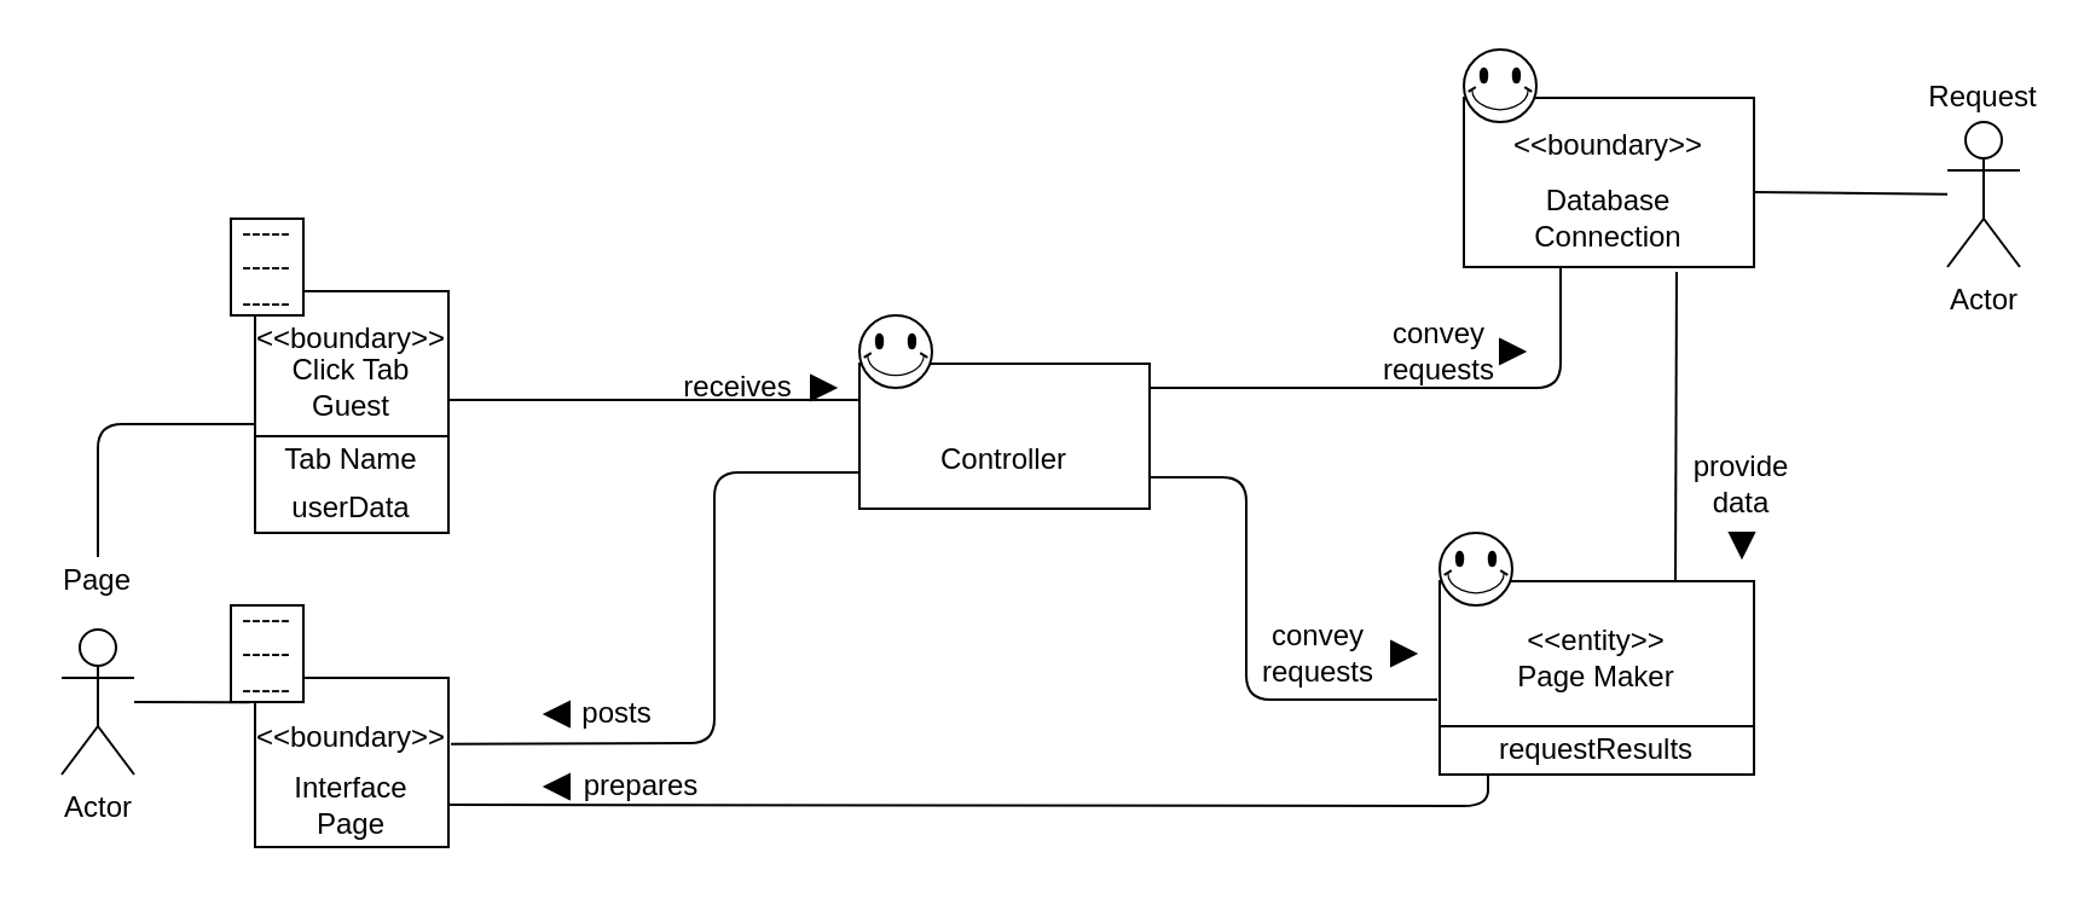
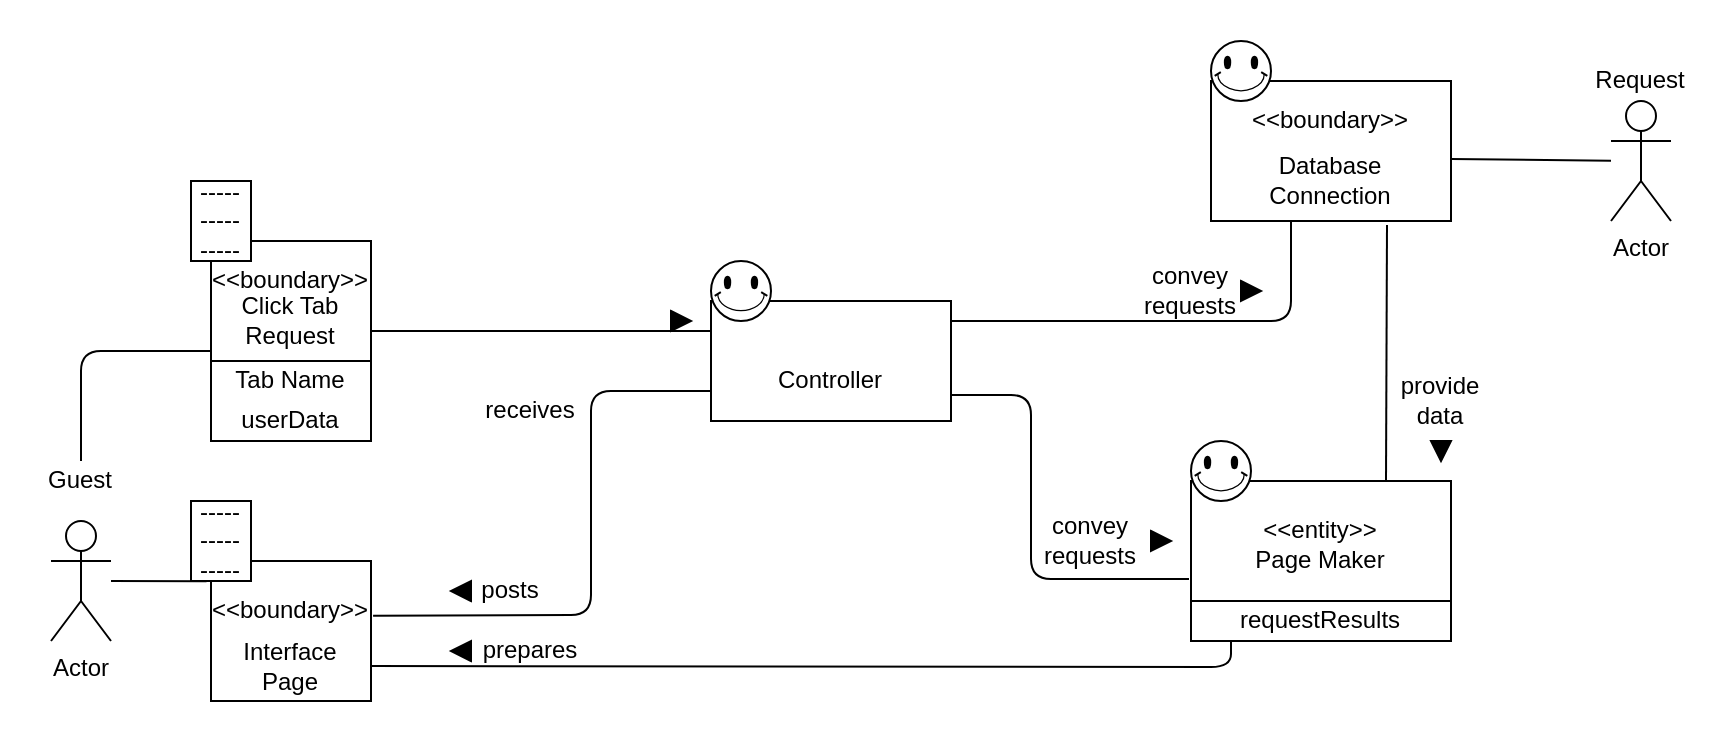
  <mxCell id="0" />
  <mxCell id="1" parent="0" />
  <mxCell id="2" value="" style="shape=internalStorage;whiteSpace=wrap;html=1;backgroundOutline=1;dx=130;dy=60;" parent="1" vertex="1"><mxGeometry x="595" y="240" width="130" height="80" as="geometry" /></mxCell>
  <mxCell id="3" value="" style="verticalLabelPosition=bottom;verticalAlign=top;html=1;shape=mxgraph.basic.smiley" parent="1" vertex="1"><mxGeometry x="595" y="220" width="30" height="30" as="geometry" /></mxCell>
  <mxCell id="4" value="" style="shape=internalStorage;whiteSpace=wrap;html=1;backgroundOutline=1;dx=120;dy=80;" parent="1" vertex="1"><mxGeometry x="605" y="40" width="120" height="70" as="geometry" /></mxCell>
  <mxCell id="5" value="" style="verticalLabelPosition=bottom;verticalAlign=top;html=1;shape=mxgraph.basic.smiley" parent="1" vertex="1"><mxGeometry x="605" y="20" width="30" height="30" as="geometry" /></mxCell>
  <mxCell id="6" value="" style="shape=internalStorage;whiteSpace=wrap;html=1;backgroundOutline=1;dx=120;dy=80;" parent="1" vertex="1"><mxGeometry x="355" y="150" width="120" height="60" as="geometry" /></mxCell>
  <mxCell id="7" value="" style="shape=internalStorage;whiteSpace=wrap;html=1;backgroundOutline=1;dx=80;dy=110;" parent="1" vertex="1"><mxGeometry x="105" y="280" width="80" height="70" as="geometry" /></mxCell>
  <mxCell id="8" value="" style="shape=internalStorage;whiteSpace=wrap;html=1;backgroundOutline=1;dx=80;dy=60;" parent="1" vertex="1"><mxGeometry x="105" y="120" width="80" height="100" as="geometry" /></mxCell>
  <mxCell id="9" value="Actor" style="shape=umlActor;verticalLabelPosition=bottom;verticalAlign=top;html=1;outlineConnect=0;" parent="1" vertex="1"><mxGeometry x="25" y="260" width="30" height="60" as="geometry" /></mxCell>
- <mxCell id="10" value="Page" style="text;html=1;strokeColor=none;fillColor=none;align=center;verticalAlign=middle;whiteSpace=wrap;rounded=0;" parent="1" vertex="1"><mxGeometry x="20" y="230" width="40" height="20" as="geometry" /></mxCell>
+ <mxCell id="10" value="Guest" style="text;html=1;strokeColor=none;fillColor=none;align=center;verticalAlign=middle;whiteSpace=wrap;rounded=0;" parent="1" vertex="1"><mxGeometry x="20" y="230" width="40" height="20" as="geometry" /></mxCell>
  <mxCell id="11" value="Interface Page" style="text;html=1;strokeColor=none;fillColor=none;align=center;verticalAlign=middle;whiteSpace=wrap;rounded=0;" parent="1" vertex="1"><mxGeometry x="125" y="320" width="40" height="25" as="geometry" /></mxCell>
  <mxCell id="12" value="Controller" style="text;html=1;strokeColor=none;fillColor=none;align=center;verticalAlign=middle;whiteSpace=wrap;rounded=0;" parent="1" vertex="1"><mxGeometry x="395" y="180" width="40" height="20" as="geometry" /></mxCell>
  <mxCell id="13" value="Page Maker" style="text;html=1;strokeColor=none;fillColor=none;align=center;verticalAlign=middle;whiteSpace=wrap;rounded=0;" parent="1" vertex="1"><mxGeometry x="620" y="270" width="80" height="20" as="geometry" /></mxCell>
  <mxCell id="14" value="Database Connection" style="text;html=1;strokeColor=none;fillColor=none;align=center;verticalAlign=middle;whiteSpace=wrap;rounded=0;" parent="1" vertex="1"><mxGeometry x="645" y="80" width="40" height="20" as="geometry" /></mxCell>
- <mxCell id="15" value="receives" style="text;html=1;strokeColor=none;fillColor=none;align=center;verticalAlign=middle;whiteSpace=wrap;rounded=0;" parent="1" vertex="1"><mxGeometry x="285" y="150" width="40" height="20" as="geometry" /></mxCell>
+ <mxCell id="15" value="receives" style="text;html=1;strokeColor=none;fillColor=none;align=center;verticalAlign=middle;whiteSpace=wrap;rounded=0;" parent="1" vertex="1"><mxGeometry x="245" y="195" width="40" height="20" as="geometry" /></mxCell>
  <mxCell id="16" value="posts" style="text;html=1;strokeColor=none;fillColor=none;align=center;verticalAlign=middle;whiteSpace=wrap;rounded=0;" parent="1" vertex="1"><mxGeometry x="235" y="285" width="40" height="20" as="geometry" /></mxCell>
  <mxCell id="17" value="prepares" style="text;html=1;strokeColor=none;fillColor=none;align=center;verticalAlign=middle;whiteSpace=wrap;rounded=0;" parent="1" vertex="1"><mxGeometry x="245" y="315" width="40" height="20" as="geometry" /></mxCell>
  <mxCell id="18" value="convey requests" style="text;html=1;strokeColor=none;fillColor=none;align=center;verticalAlign=middle;whiteSpace=wrap;rounded=0;" parent="1" vertex="1"><mxGeometry x="525" y="260" width="40" height="20" as="geometry" /></mxCell>
  <mxCell id="19" value="convey requests" style="text;html=1;strokeColor=none;fillColor=none;align=center;verticalAlign=middle;whiteSpace=wrap;rounded=0;" parent="1" vertex="1"><mxGeometry x="575" y="135" width="40" height="20" as="geometry" /></mxCell>
  <mxCell id="20" value="provide data" style="text;html=1;strokeColor=none;fillColor=none;align=center;verticalAlign=middle;whiteSpace=wrap;rounded=0;" parent="1" vertex="1"><mxGeometry x="700" y="190" width="40" height="20" as="geometry" /></mxCell>
  <mxCell id="21" value="" style="endArrow=none;html=1;exitX=0.5;exitY=0;exitDx=0;exitDy=0;entryX=0;entryY=0.5;entryDx=0;entryDy=0;" parent="1" source="10" edge="1"><mxGeometry width="50" height="50" relative="1" as="geometry"><mxPoint x="315" y="200" as="sourcePoint" /><mxPoint x="105" y="175" as="targetPoint" /><Array as="points"><mxPoint x="40" y="175" /></Array></mxGeometry></mxCell>
  <mxCell id="22" value="" style="endArrow=none;html=1;entryX=-0.028;entryY=0.168;entryDx=0;entryDy=0;entryPerimeter=0;" parent="1" source="9" edge="1"><mxGeometry width="50" height="50" relative="1" as="geometry"><mxPoint x="315" y="200" as="sourcePoint" /><mxPoint x="102.76" y="290.16" as="targetPoint" /></mxGeometry></mxCell>
  <mxCell id="23" value="" style="verticalLabelPosition=bottom;verticalAlign=top;html=1;shape=mxgraph.basic.smiley" parent="1" vertex="1"><mxGeometry x="355" y="130" width="30" height="30" as="geometry" /></mxCell>
  <mxCell id="24" value="&amp;lt;&amp;lt;boundary&amp;gt;&amp;gt;" style="text;html=1;strokeColor=none;fillColor=none;align=center;verticalAlign=middle;whiteSpace=wrap;rounded=0;" parent="1" vertex="1"><mxGeometry x="125" y="130" width="40" height="20" as="geometry" /></mxCell>
  <mxCell id="25" value="&amp;lt;&amp;lt;boundary&amp;gt;&amp;gt;" style="text;html=1;strokeColor=none;fillColor=none;align=center;verticalAlign=middle;whiteSpace=wrap;rounded=0;" parent="1" vertex="1"><mxGeometry x="125" y="295" width="40" height="20" as="geometry" /></mxCell>
  <mxCell id="26" value="Tab Name" style="text;html=1;strokeColor=none;fillColor=none;align=center;verticalAlign=middle;whiteSpace=wrap;rounded=0;" parent="1" vertex="1"><mxGeometry x="105" y="180" width="80" height="20" as="geometry" /></mxCell>
- <mxCell id="27" value="Click Tab Guest" style="text;html=1;strokeColor=none;fillColor=none;align=center;verticalAlign=middle;whiteSpace=wrap;rounded=0;" parent="1" vertex="1"><mxGeometry x="105" y="150" width="80" height="20" as="geometry" /></mxCell>
+ <mxCell id="27" value="Click Tab Request" style="text;html=1;strokeColor=none;fillColor=none;align=center;verticalAlign=middle;whiteSpace=wrap;rounded=0;" parent="1" vertex="1"><mxGeometry x="105" y="150" width="80" height="20" as="geometry" /></mxCell>
  <mxCell id="28" value="&amp;lt;&amp;lt;boundary&amp;gt;&amp;gt;" style="text;html=1;strokeColor=none;fillColor=none;align=center;verticalAlign=middle;whiteSpace=wrap;rounded=0;" parent="1" vertex="1"><mxGeometry x="645" y="50" width="40" height="20" as="geometry" /></mxCell>
  <mxCell id="29" value="&amp;lt;&amp;lt;entity&amp;gt;&amp;gt;" style="text;html=1;strokeColor=none;fillColor=none;align=center;verticalAlign=middle;whiteSpace=wrap;rounded=0;" parent="1" vertex="1"><mxGeometry x="640" y="255" width="40" height="20" as="geometry" /></mxCell>
  <mxCell id="30" value="Actor" style="shape=umlActor;verticalLabelPosition=bottom;verticalAlign=top;html=1;outlineConnect=0;" parent="1" vertex="1"><mxGeometry x="805" y="50" width="30" height="60" as="geometry" /></mxCell>
  <mxCell id="31" value="Request" style="text;html=1;strokeColor=none;fillColor=none;align=center;verticalAlign=middle;whiteSpace=wrap;rounded=0;" parent="1" vertex="1"><mxGeometry x="800" y="30" width="40" height="20" as="geometry" /></mxCell>
  <mxCell id="32" value="" style="endArrow=none;html=1;" parent="1" target="30" edge="1"><mxGeometry width="50" height="50" relative="1" as="geometry"><mxPoint x="725" y="79" as="sourcePoint" /><mxPoint x="495" y="150" as="targetPoint" /></mxGeometry></mxCell>
  <mxCell id="33" value="-----&lt;br&gt;-----&lt;br&gt;-----" style="whiteSpace=wrap;html=1;align=center;" parent="1" vertex="1"><mxGeometry x="95" y="90" width="30" height="40" as="geometry" /></mxCell>
  <mxCell id="34" value="-----&lt;br&gt;-----&lt;br&gt;-----" style="whiteSpace=wrap;html=1;align=center;" parent="1" vertex="1"><mxGeometry x="95" y="250" width="30" height="40" as="geometry" /></mxCell>
  <mxCell id="35" value="" style="endArrow=none;html=1;entryX=0;entryY=0.25;entryDx=0;entryDy=0;exitX=1;exitY=0.75;exitDx=0;exitDy=0;" edge="1" parent="1" source="27" target="6"><mxGeometry width="50" height="50" relative="1" as="geometry"><mxPoint x="185" y="170" as="sourcePoint" /><mxPoint x="235" y="120" as="targetPoint" /></mxGeometry></mxCell>
  <mxCell id="36" value="" style="triangle;whiteSpace=wrap;html=1;fillColor=#000000;" vertex="1" parent="1"><mxGeometry x="335" y="155" width="10" height="10" as="geometry" /></mxCell>
  <mxCell id="37" value="" style="endArrow=none;html=1;exitX=1.013;exitY=0.391;exitDx=0;exitDy=0;exitPerimeter=0;" edge="1" parent="1" source="7"><mxGeometry width="50" height="50" relative="1" as="geometry"><mxPoint x="305" y="245" as="sourcePoint" /><mxPoint x="355" y="195" as="targetPoint" /><Array as="points"><mxPoint x="295" y="307" /><mxPoint x="295" y="195" /></Array></mxGeometry></mxCell>
  <mxCell id="38" value="" style="triangle;whiteSpace=wrap;html=1;fillColor=#000000;direction=west;" vertex="1" parent="1"><mxGeometry x="225" y="290" width="10" height="10" as="geometry" /></mxCell>
  <mxCell id="39" value="" style="endArrow=none;html=1;" edge="1" parent="1"><mxGeometry width="50" height="50" relative="1" as="geometry"><mxPoint x="475" y="160" as="sourcePoint" /><mxPoint x="645" y="110" as="targetPoint" /><Array as="points"><mxPoint x="645" y="160" /></Array></mxGeometry></mxCell>
  <mxCell id="40" value="" style="triangle;whiteSpace=wrap;html=1;fillColor=#000000;" vertex="1" parent="1"><mxGeometry x="620" y="140" width="10" height="10" as="geometry" /></mxCell>
  <mxCell id="41" value="" style="endArrow=none;html=1;exitX=1;exitY=0.75;exitDx=0;exitDy=0;" edge="1" parent="1" source="7"><mxGeometry width="50" height="50" relative="1" as="geometry"><mxPoint x="185" y="370" as="sourcePoint" /><mxPoint x="615" y="320" as="targetPoint" /><Array as="points"><mxPoint x="615" y="333" /></Array></mxGeometry></mxCell>
  <mxCell id="42" value="" style="triangle;whiteSpace=wrap;html=1;fillColor=#000000;direction=west;" vertex="1" parent="1"><mxGeometry x="225" y="320" width="10" height="10" as="geometry" /></mxCell>
  <mxCell id="43" value="" style="endArrow=none;html=1;" edge="1" parent="1"><mxGeometry width="50" height="50" relative="1" as="geometry"><mxPoint x="475" y="197" as="sourcePoint" /><mxPoint x="594" y="289" as="targetPoint" /><Array as="points"><mxPoint x="515" y="197" /><mxPoint x="515" y="289" /></Array></mxGeometry></mxCell>
  <mxCell id="44" value="" style="triangle;whiteSpace=wrap;html=1;fillColor=#000000;" vertex="1" parent="1"><mxGeometry x="575" y="265" width="10" height="10" as="geometry" /></mxCell>
  <mxCell id="45" value="" style="endArrow=none;html=1;exitX=0.75;exitY=0;exitDx=0;exitDy=0;" edge="1" parent="1" source="2"><mxGeometry width="50" height="50" relative="1" as="geometry"><mxPoint x="650" y="160" as="sourcePoint" /><mxPoint x="693" y="112" as="targetPoint" /></mxGeometry></mxCell>
  <mxCell id="46" value="" style="triangle;whiteSpace=wrap;html=1;fillColor=#000000;direction=south;" vertex="1" parent="1"><mxGeometry x="715" y="220" width="10" height="10" as="geometry" /></mxCell>
  <mxCell id="47" value="userData" style="text;html=1;strokeColor=none;fillColor=none;align=center;verticalAlign=middle;whiteSpace=wrap;rounded=0;" vertex="1" parent="1"><mxGeometry x="105" y="200" width="80" height="20" as="geometry" /></mxCell>
  <mxCell id="48" value="requestResults" style="text;html=1;strokeColor=none;fillColor=none;align=center;verticalAlign=middle;whiteSpace=wrap;rounded=0;" vertex="1" parent="1"><mxGeometry x="620" y="300" width="80" height="20" as="geometry" /></mxCell>
